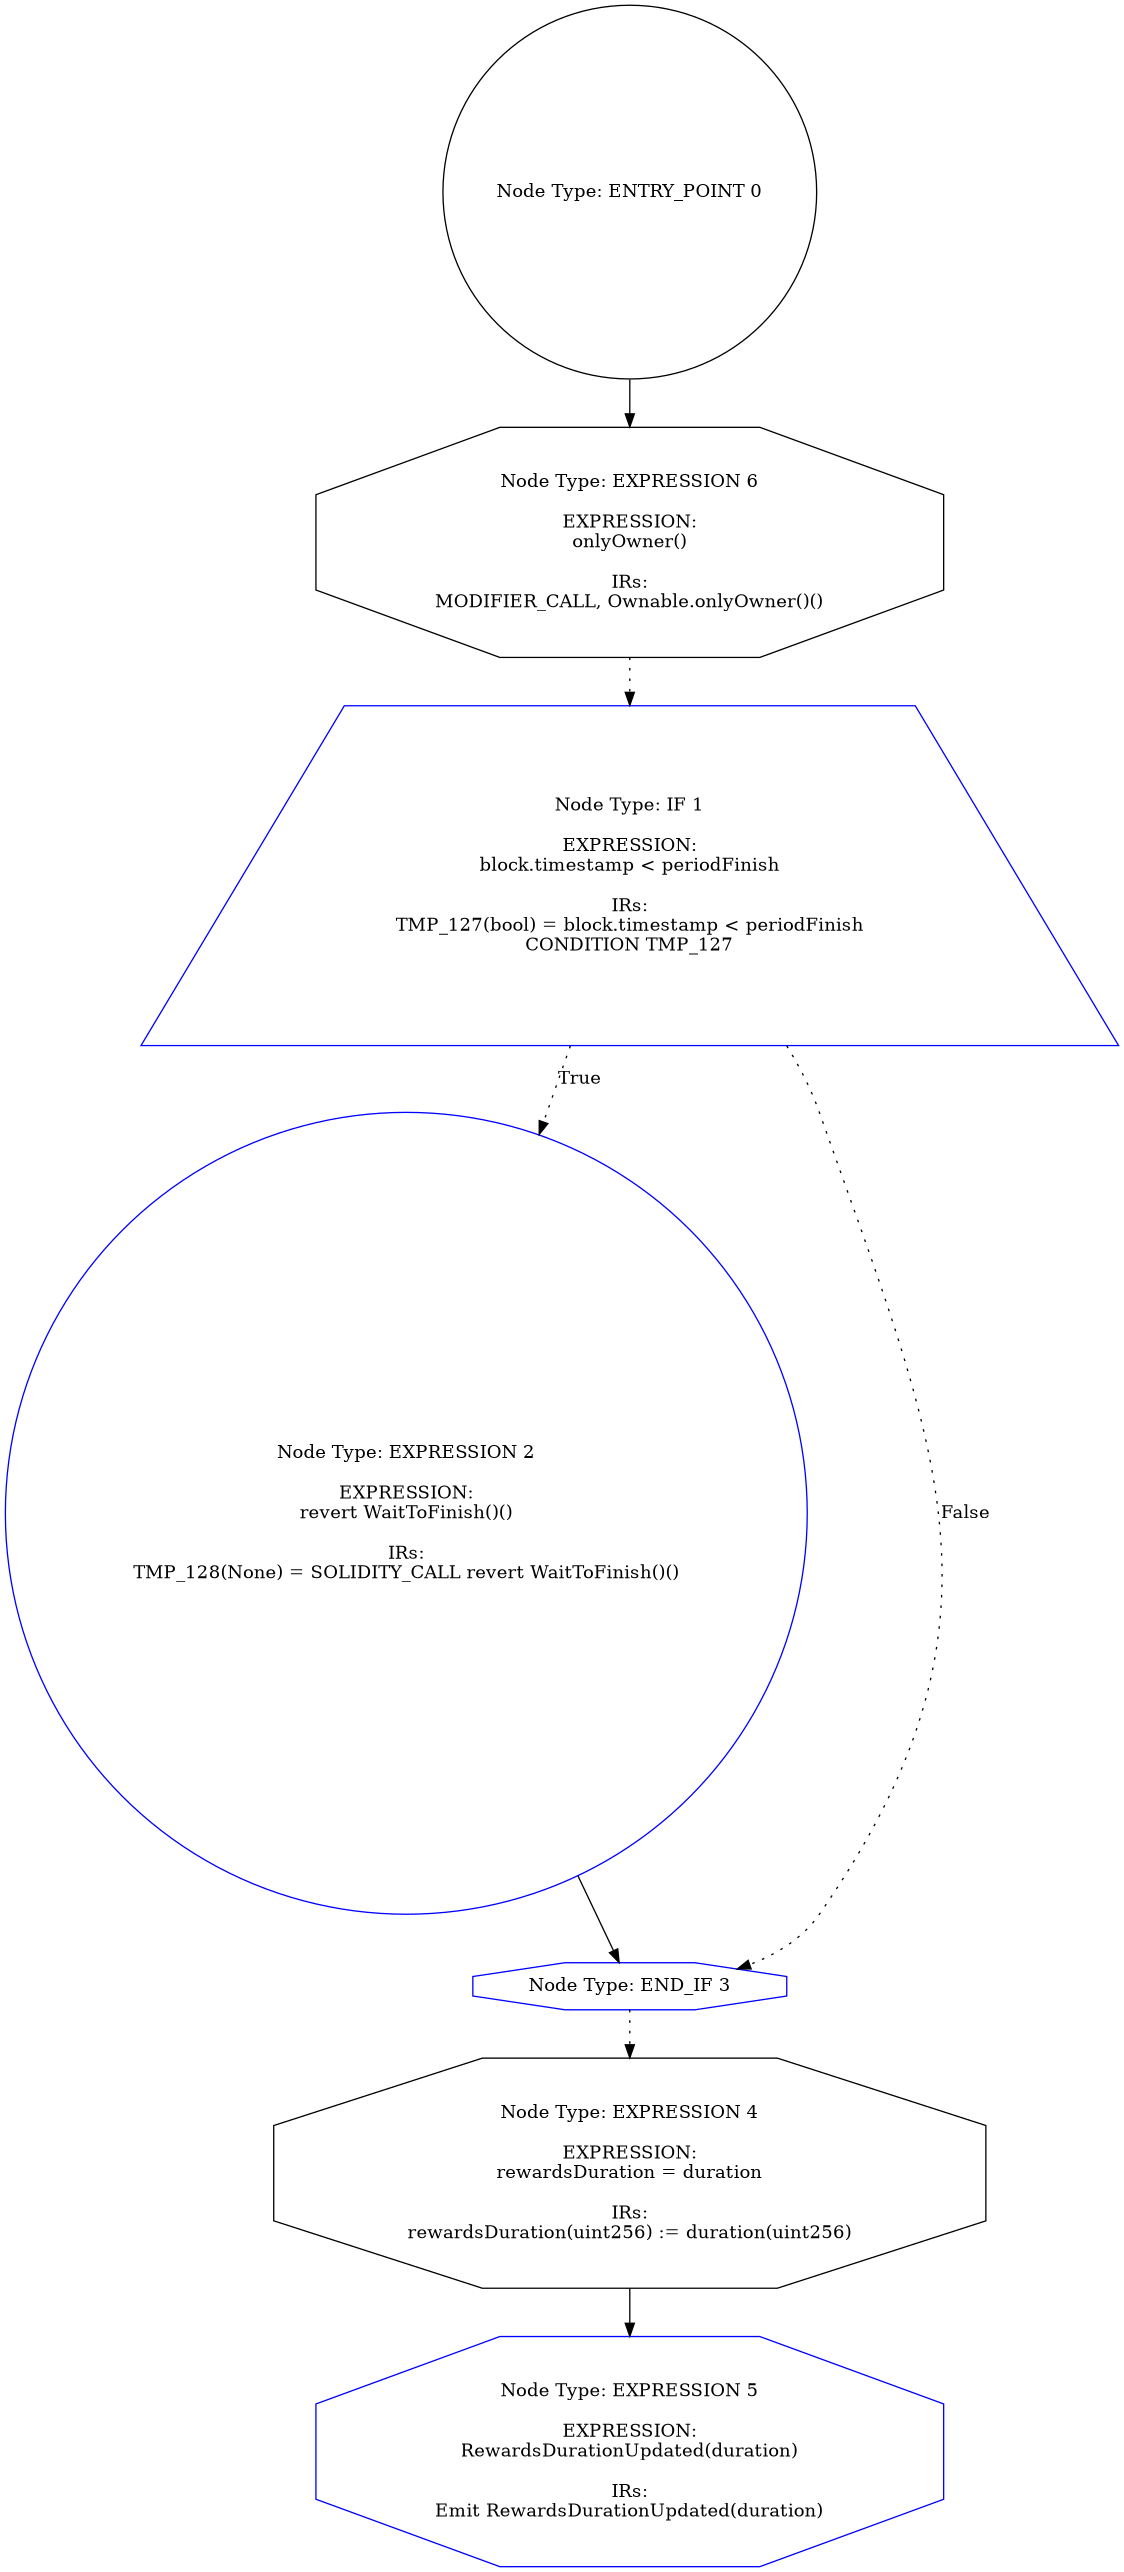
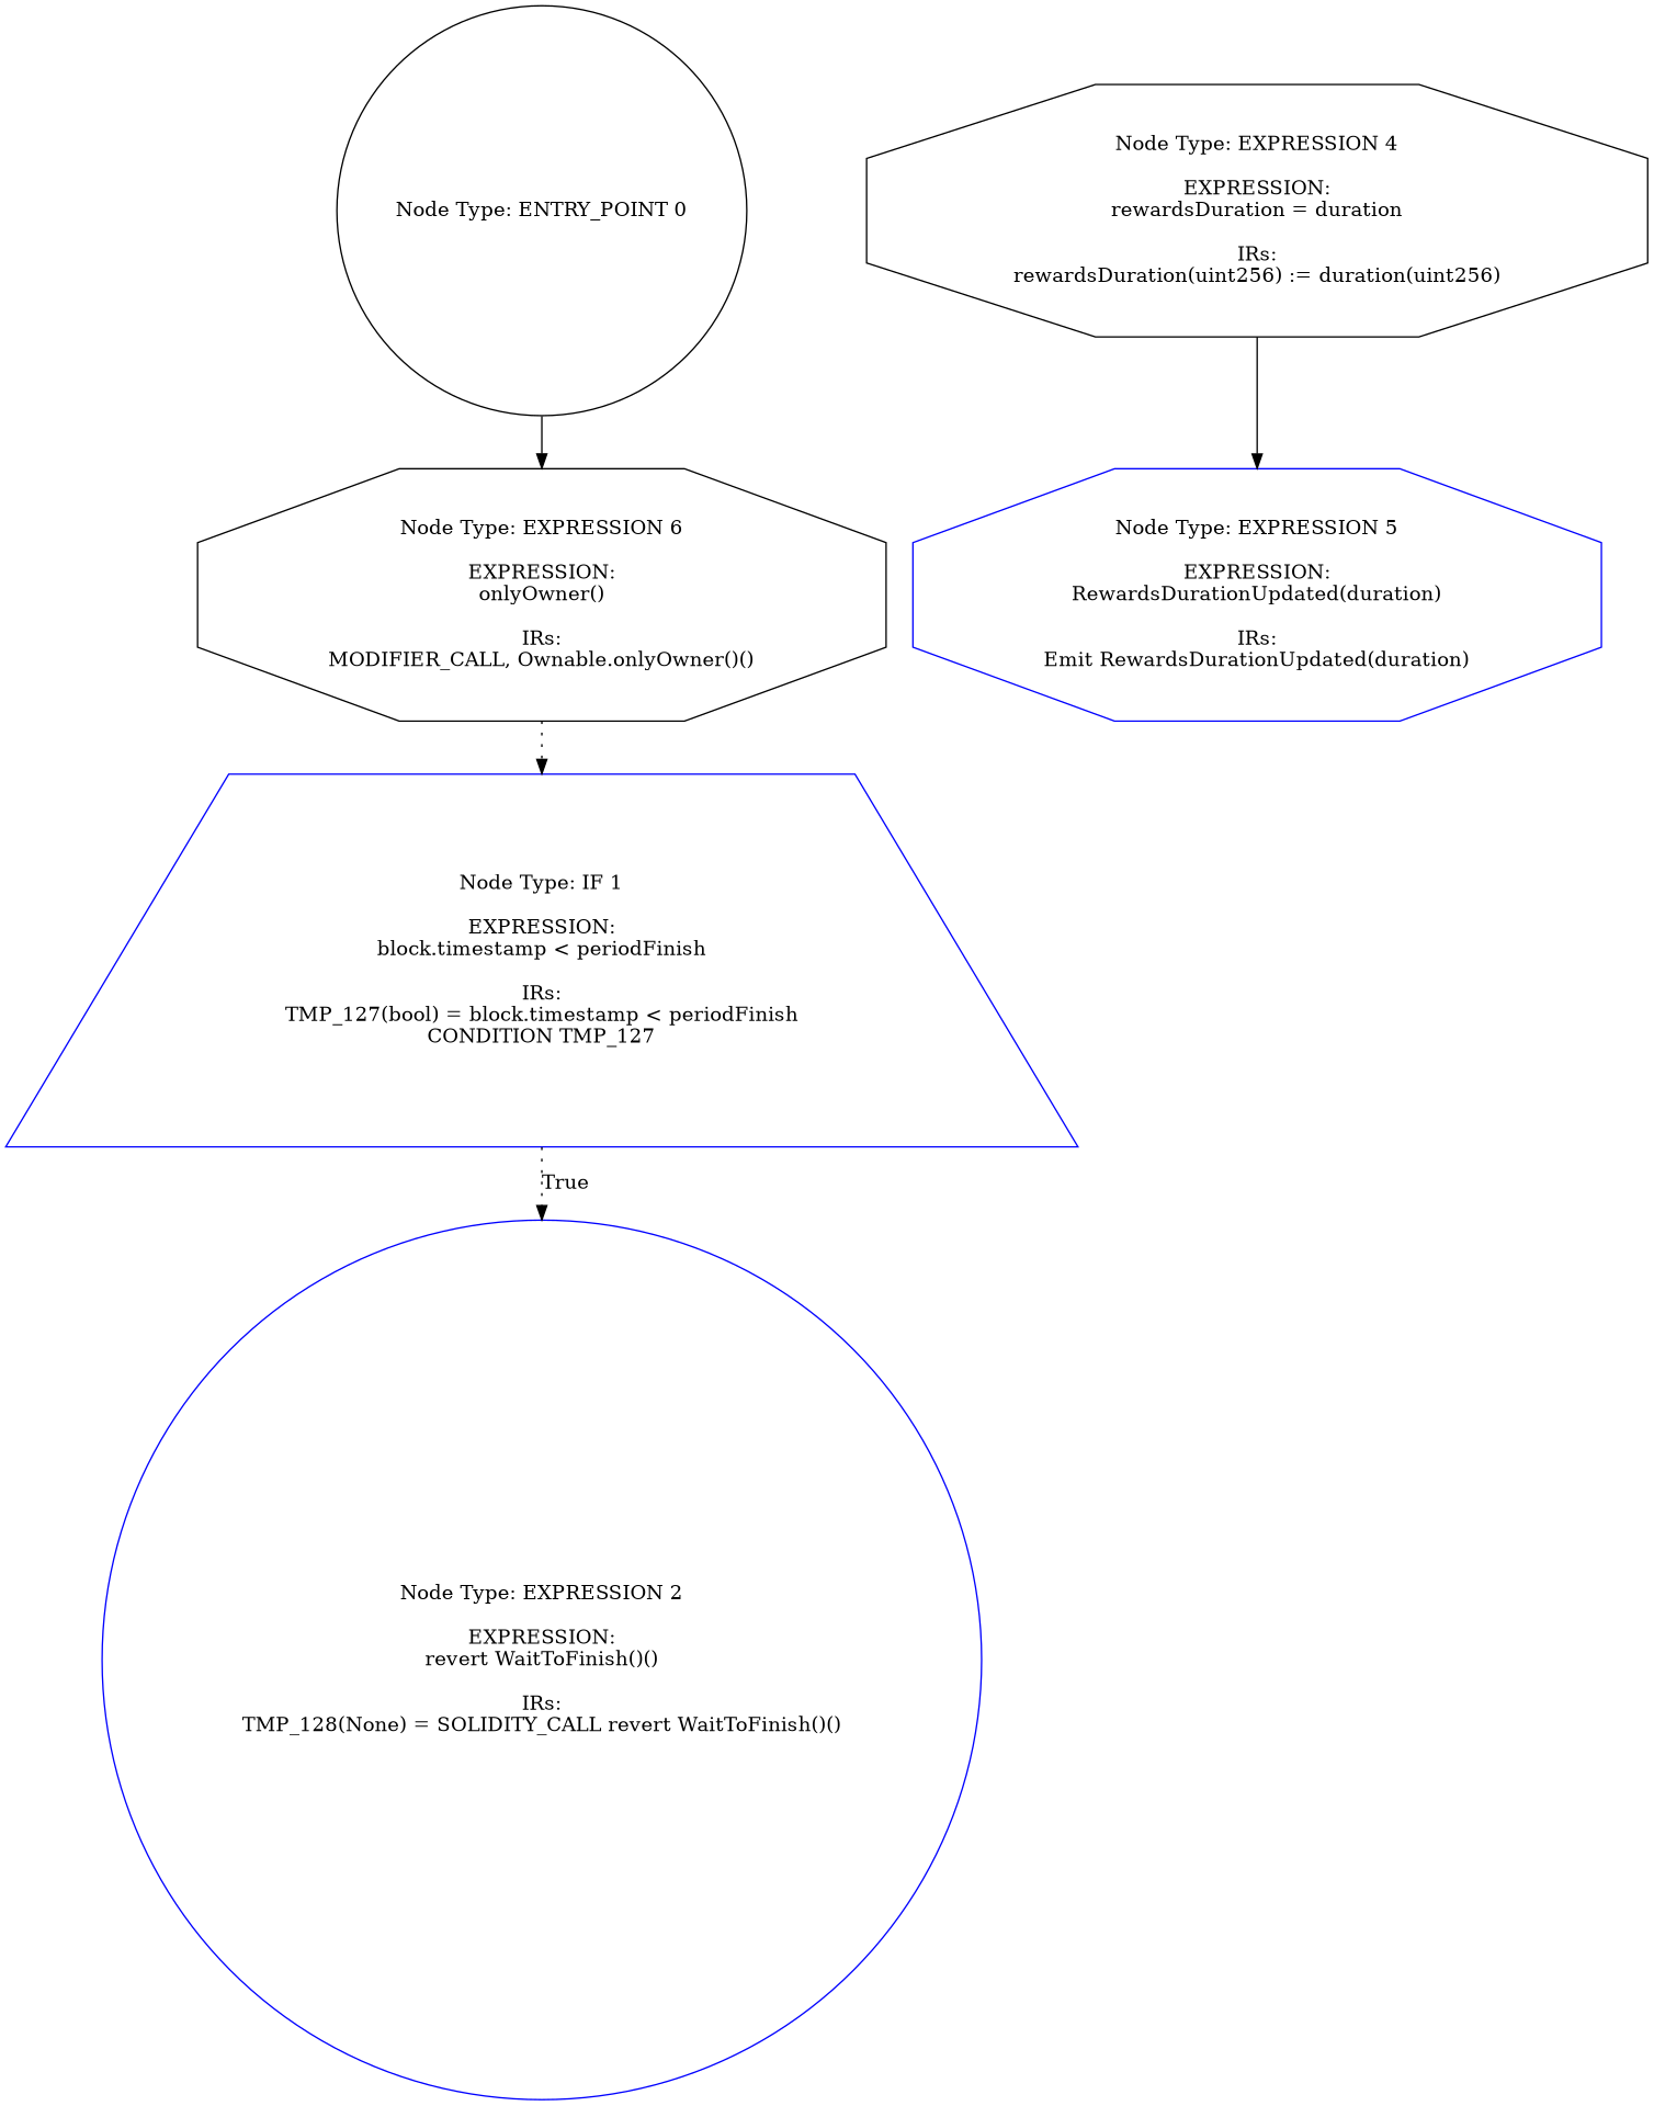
  digraph {
    node [color=blue shape=octagon]
    edge [style=dotted]
    n1 [label="Node Type: ENTRY_POINT 0\n" color=black shape=circle]
    n2 [label="Node Type: EXPRESSION 6\n\nEXPRESSION:\nonlyOwner()\n\nIRs:\nMODIFIER_CALL, Ownable.onlyOwner()()" color=black]
    n3 [label="Node Type: IF 1\n\nEXPRESSION:\nblock.timestamp < periodFinish\n\nIRs:\nTMP_127(bool) = block.timestamp < periodFinish\nCONDITION TMP_127" shape=trapezium]
    n4 [label="Node Type: EXPRESSION 2\n\nEXPRESSION:\nrevert WaitToFinish()()\n\nIRs:\nTMP_128(None) = SOLIDITY_CALL revert WaitToFinish()()" shape=circle]
-   n5 [label="Node Type: END_IF 3\n"]
    n6 [label="Node Type: EXPRESSION 4\n\nEXPRESSION:\nrewardsDuration = duration\n\nIRs:\nrewardsDuration(uint256) := duration(uint256)" color=black]
    n7 [label="Node Type: EXPRESSION 5\n\nEXPRESSION:\nRewardsDurationUpdated(duration)\n\nIRs:\nEmit RewardsDurationUpdated(duration)"]
    n1 -> n2 [style=solid]
    n2 -> n3
    n3 -> n4 [label=True]
-   n3 -> n5 [label=False]
-   n4 -> n5 [style=solid]
-   n5 -> n6
    n6 -> n7 [style=solid]
  }
